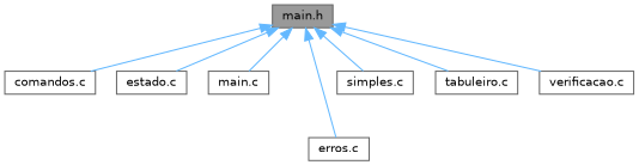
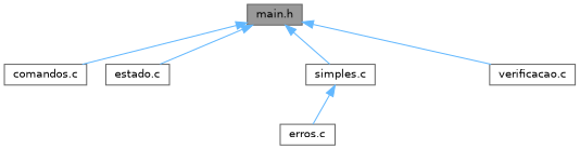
  digraph {
    node [color=grey40 fillcolor=white fontname=Helvetica fontsize=10 shape=box style=filled]
    edge [color=steelblue1 dir=back fontname=Helvetica fontsize=10 labelfontname=Helvetica labelfontsize=10 style=solid]
    n1 [color=gray40 fillcolor=grey60 fontcolor=black height=0.2 label="main.h" width=0.4]
    n2 [height=0.2 label="comandos.c" width=0.4]
    n3 [height=0.2 label="estado.c" width=0.4]
-   n4 [height=0.2 label="main.c" width=0.4]
    n5 [height=0.2 label="erros.c" width=0.4]
    n6 [height=0.2 label="simples.c" width=0.4]
-   n7 [height=0.2 label="tabuleiro.c" width=0.4]
    n8 [height=0.2 label="verificacao.c" width=0.4]
    n1 -> n2
    n1 -> n3
-   n1 -> n4
-   n1 -> n5
+   n6 -> n5
    n1 -> n6
-   n1 -> n7
    n1 -> n8
  }
